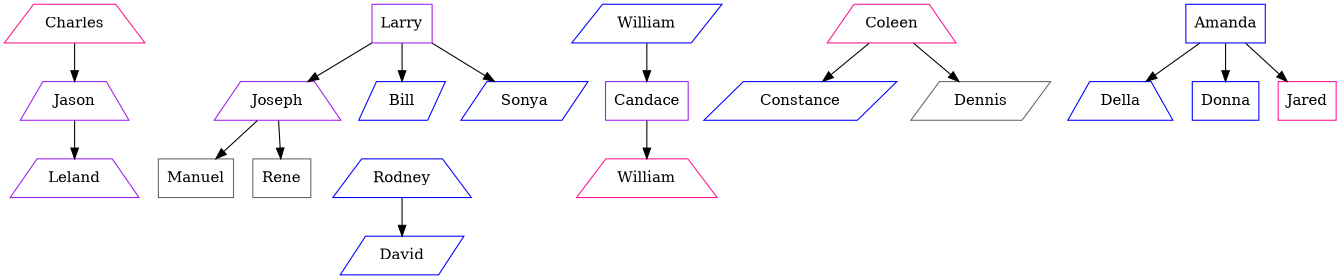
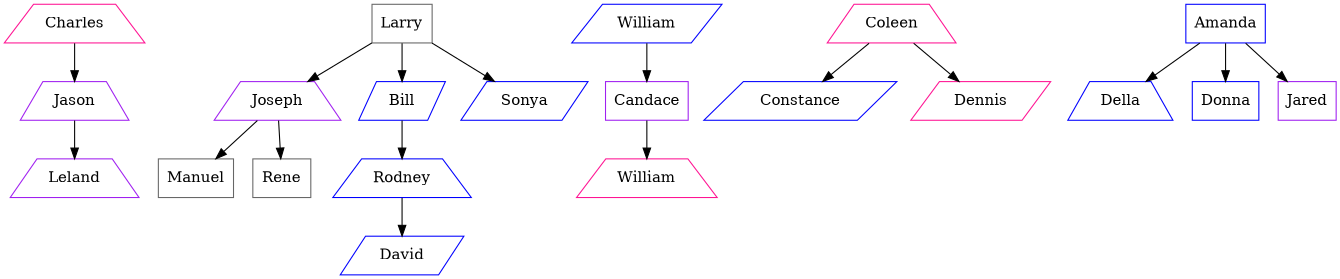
  digraph {
    node [color=blue shape=trapezium]
    n1 [color=deeppink label=Charles]
    n2 [color=purple label=Jason]
-   n3 [color=purple label=Larry shape=box]
+   n3 [color=gray40 label=Larry shape=box]
    n4 [color=purple label=Joseph]
    n5 [label=Bill shape=parallelogram]
    n6 [label=Sonya shape=parallelogram]
    n7 [label=William shape=parallelogram]
    n8 [color=purple label=Candace shape=box]
    n9 [color=purple label=Leland]
    n10 [color=deeppink label=Coleen]
    n11 [label=Constance shape=parallelogram]
-   n12 [color=gray40 label=Dennis shape=parallelogram]
+   n12 [color=deeppink label=Dennis shape=parallelogram]
    n13 [label=Amanda shape=box]
    n14 [label=Della]
    n15 [label=Donna shape=box]
-   n16 [color=deeppink label=Jared shape=box]
+   n16 [color=purple label=Jared shape=box]
    n17 [color=gray40 label=Manuel shape=box]
    n18 [color=gray40 label=Rene shape=box]
    n19 [label=Rodney]
    n20 [label=David shape=parallelogram]
    n21 [color=deeppink label=William]
    n1 -> n2
    n2 -> n9
    n3 -> n4
    n3 -> n5
    n3 -> n6
    n4 -> n17
    n4 -> n18
+   n5 -> n19
    n7 -> n8
    n8 -> n21
    n10 -> n11
    n10 -> n12
    n13 -> n14
    n13 -> n15
    n13 -> n16
    n19 -> n20
  }
